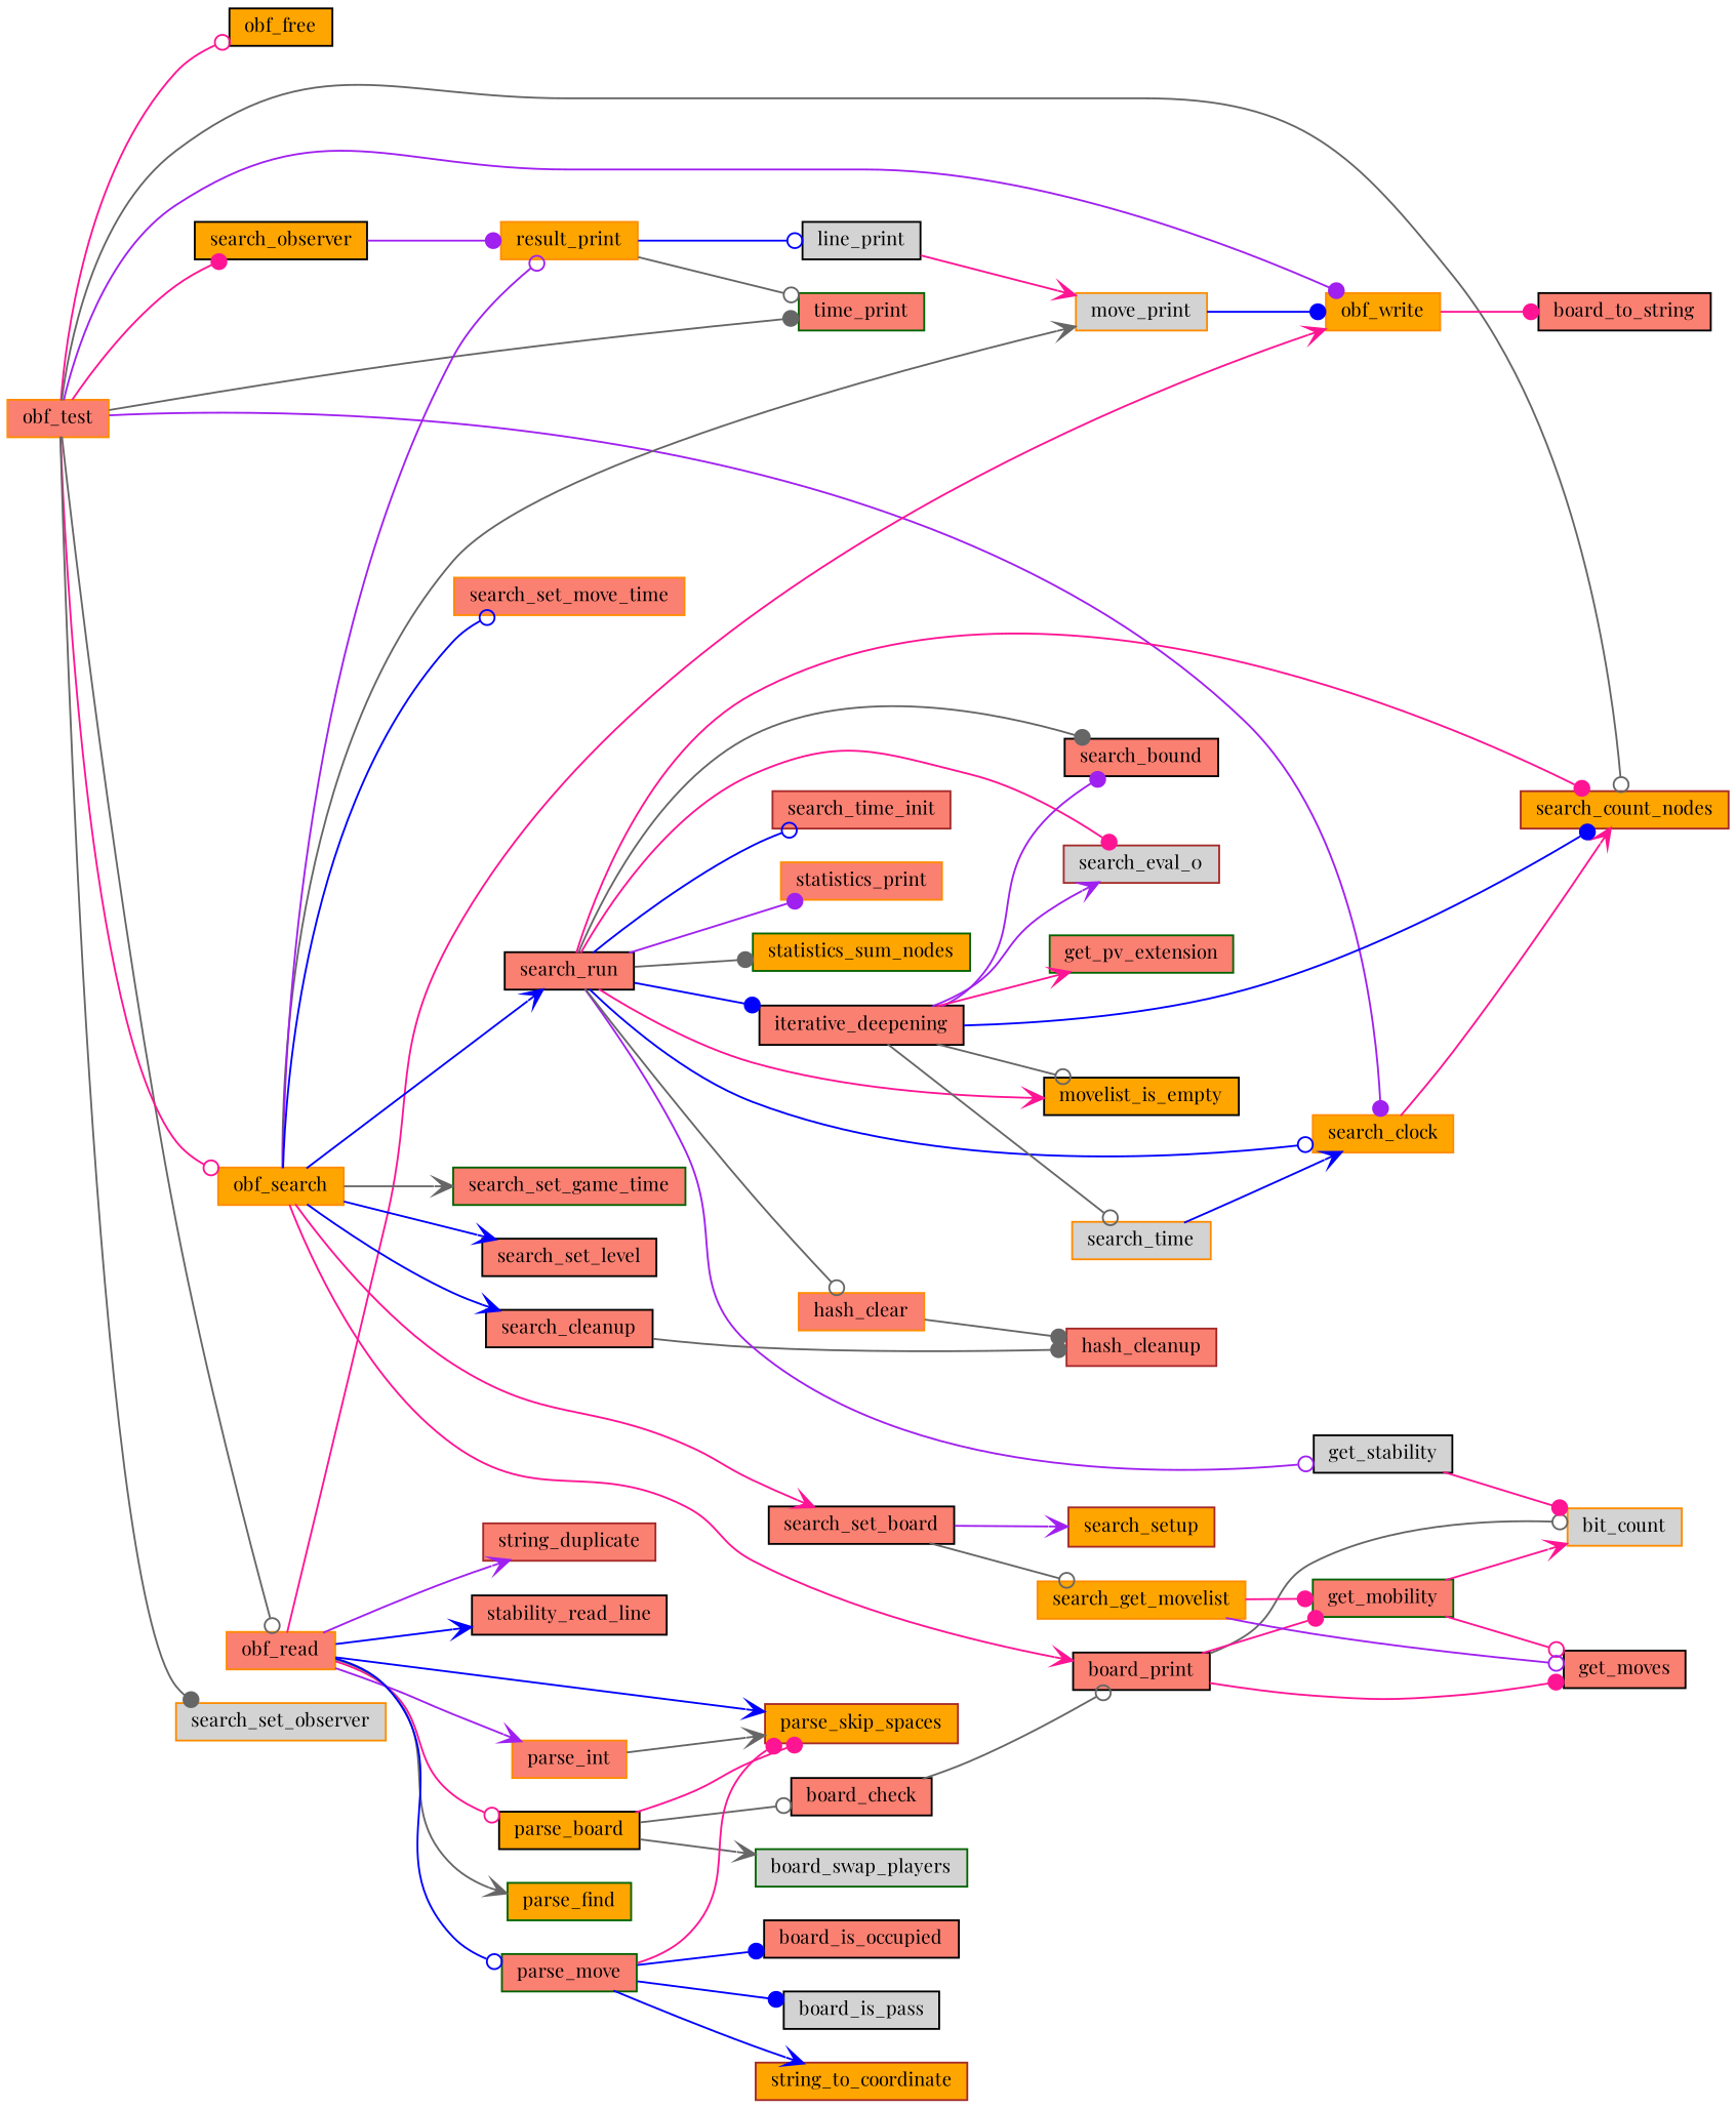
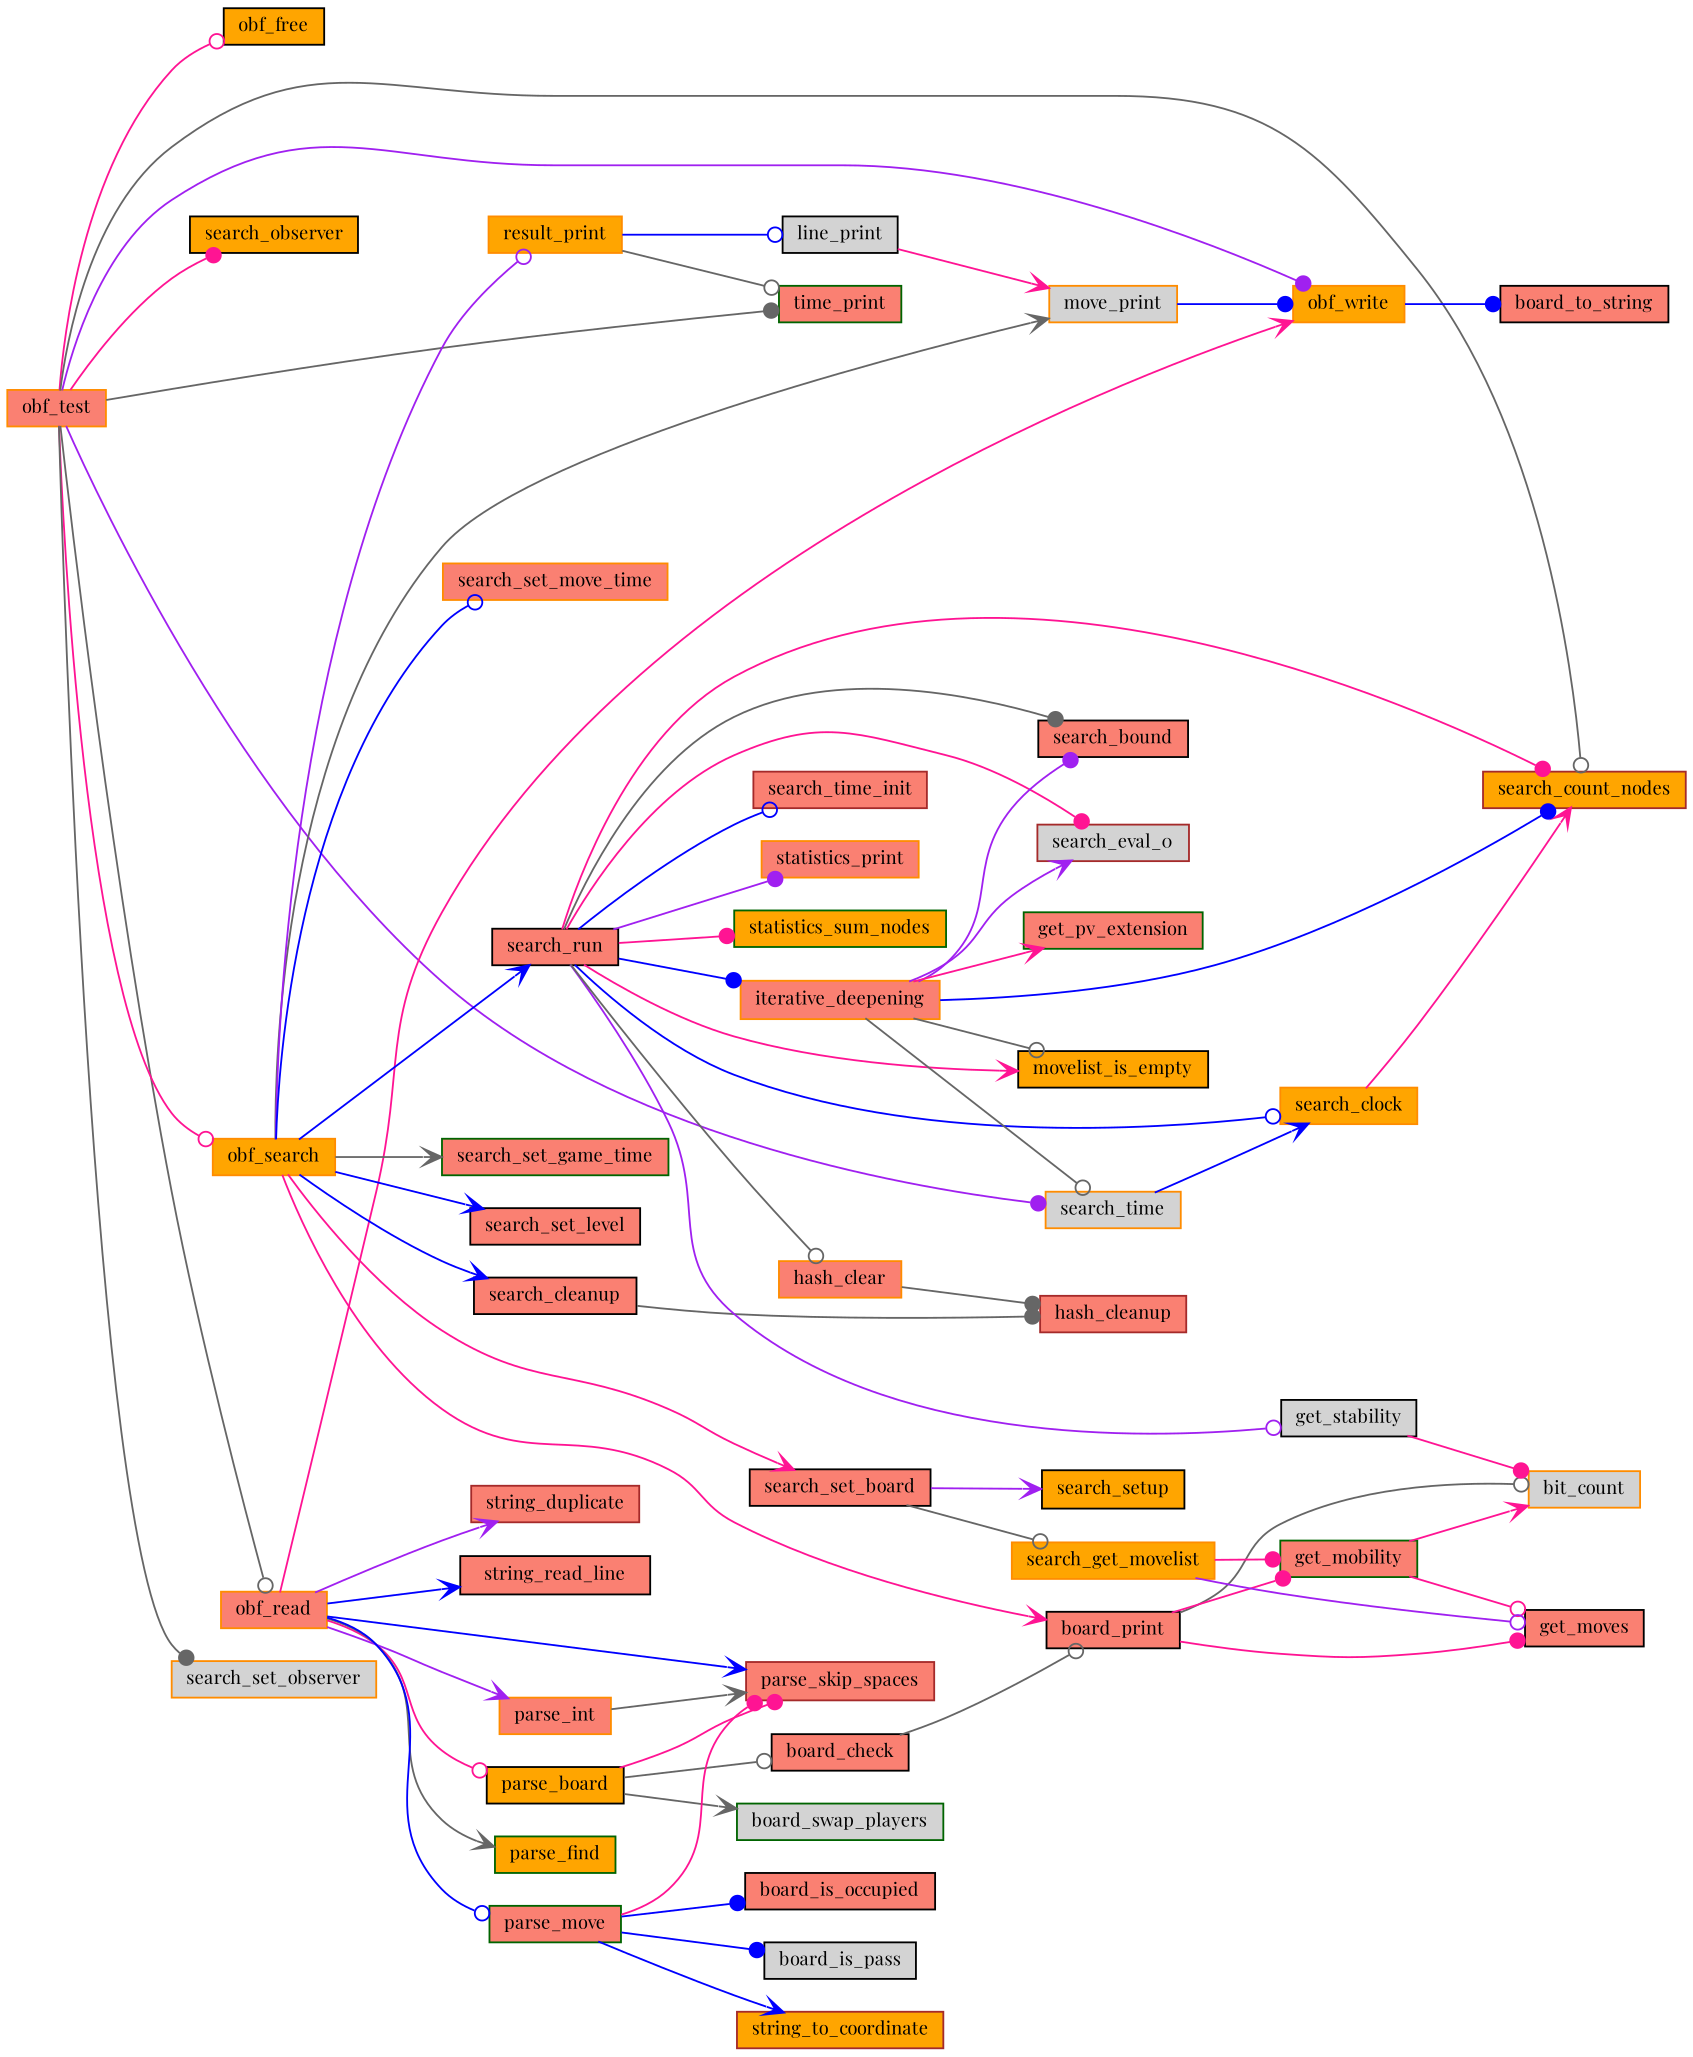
  digraph {
    fontname="Playfair Display"
    rankdir=LR
    node [color=black fillcolor=salmon fontname="Playfair Display" fontsize=10 shape=record style=filled]
    edge [arrowhead=dot color=deeppink fontname="Playfair Display" fontsize=10 labelfontname=FreeSans labelfontsize=10 style=solid]
    n1 [color=darkorange fontcolor=black height=0.2 label=obf_test width=0.4]
    n2 [fillcolor=orange height=0.2 label=obf_free width=0.4]
    n3 [color=darkorange height=0.2 label=obf_read width=0.4]
    n4 [color=darkorange fillcolor=orange height=0.2 label=obf_write width=0.4]
    n5 [color=darkorange fillcolor=orange height=0.2 label=obf_search width=0.4]
    n6 [color=darkgreen height=0.2 label=time_print width=0.4]
    n7 [color=brown fillcolor=orange height=0.2 label=search_count_nodes width=0.4]
    n8 [color=darkorange fillcolor=lightgrey height=0.2 label=search_time width=0.4]
    n9 [fillcolor=orange height=0.2 label=search_observer width=0.4]
    n10 [color=darkorange fillcolor=lightgrey height=0.2 label=search_set_observer width=0.4]
    n11 [fillcolor=orange height=0.2 label=parse_board width=0.4]
-   n12 [color=brown fillcolor=orange height=0.2 label=parse_skip_spaces width=0.4]
+   n12 [color=brown height=0.2 label=parse_skip_spaces width=0.4]
    n13 [color=darkgreen fillcolor=orange height=0.2 label=parse_find width=0.4]
    n14 [color=darkorange height=0.2 label=parse_int width=0.4]
    n15 [color=darkgreen height=0.2 label=parse_move width=0.4]
    n16 [color=brown height=0.2 label=string_duplicate width=0.4]
-   n17 [height=0.2 label=stability_read_line width=0.4]
+   n17 [height=0.2 label=string_read_line width=0.4]
    n18 [height=0.2 label=board_to_string width=0.4]
    n19 [color=darkorange fillcolor=lightgrey height=0.2 label=move_print width=0.4]
    n20 [height=0.2 label=board_print width=0.4]
    n21 [color=darkorange fillcolor=orange height=0.2 label=result_print width=0.4]
    n22 [height=0.2 label=search_cleanup width=0.4]
    n23 [height=0.2 label=search_run width=0.4]
    n24 [height=0.2 label=search_set_board width=0.4]
    n25 [color=darkgreen height=0.2 label=search_set_game_time width=0.4]
    n26 [height=0.2 label=search_set_level width=0.4]
    n27 [color=darkorange height=0.2 label=search_set_move_time width=0.4]
    n28 [color=darkorange fillcolor=orange height=0.2 label=search_clock width=0.4]
    n29 [height=0.2 label=board_check width=0.4]
    n30 [color=darkgreen fillcolor=lightgrey height=0.2 label=board_swap_players width=0.4]
    n31 [height=0.2 label=board_is_occupied width=0.4]
    n32 [fillcolor=lightgrey height=0.2 label=board_is_pass width=0.4]
    n33 [color=brown fillcolor=orange height=0.2 label=string_to_coordinate width=0.4]
    n34 [color=darkorange fillcolor=lightgrey height=0.2 label=bit_count width=0.4]
    n35 [color=darkgreen height=0.2 label=get_mobility width=0.4]
    n36 [height=0.2 label=get_moves width=0.4]
    n37 [fillcolor=lightgrey height=0.2 label=line_print width=0.4]
    n38 [color=brown height=0.2 label=hash_cleanup width=0.4]
    n39 [fillcolor=lightgrey height=0.2 label=get_stability width=0.4]
    n40 [color=darkorange height=0.2 label=hash_clear width=0.4]
-   n41 [height=0.2 label=iterative_deepening width=0.4]
+   n41 [color=darkorange height=0.2 label=iterative_deepening width=0.4]
    n42 [fillcolor=orange height=0.2 label=movelist_is_empty width=0.4]
    n43 [height=0.2 label=search_bound width=0.4]
    n44 [color=brown fillcolor=lightgrey height=0.2 label=search_eval_0 width=0.4]
    n45 [color=brown height=0.2 label=search_time_init width=0.4]
    n46 [color=darkorange height=0.2 label=statistics_print width=0.4]
    n47 [color=darkgreen fillcolor=orange height=0.2 label=statistics_sum_nodes width=0.4]
    n48 [color=darkorange fillcolor=orange height=0.2 label=search_get_movelist width=0.4]
-   n49 [color=brown fillcolor=orange height=0.2 label=search_setup width=0.4]
+   n49 [fillcolor=orange height=0.2 label=search_setup width=0.4]
    n50 [color=darkgreen height=0.2 label=get_pv_extension width=0.4]
    n1 -> n2 [arrowhead=odot]
    n1 -> n3 [arrowhead=odot color=gray40]
    n1 -> n4 [color=purple]
    n1 -> n5 [arrowhead=odot]
    n1 -> n6 [color=gray40]
    n1 -> n7 [arrowhead=odot color=gray40]
-   n1 -> n28 [color=purple]
+   n1 -> n8 [color=purple]
    n1 -> n9
    n1 -> n10 [color=gray40]
    n3 -> n4 [arrowhead=vee]
    n3 -> n11 [arrowhead=odot]
    n3 -> n12 [arrowhead=vee color=blue]
    n3 -> n13 [arrowhead=vee color=gray40]
    n3 -> n14 [arrowhead=vee color=purple]
    n3 -> n15 [arrowhead=odot color=blue]
    n3 -> n16 [arrowhead=vee color=purple]
    n3 -> n17 [arrowhead=vee color=blue]
-   n4 -> n18
+   n4 -> n18 [color=blue]
    n5 -> n19 [arrowhead=vee color=gray40]
    n5 -> n20 [arrowhead=vee]
    n5 -> n21 [arrowhead=odot color=purple]
    n5 -> n22 [arrowhead=vee color=blue]
    n5 -> n23 [arrowhead=vee color=blue]
    n5 -> n24 [arrowhead=vee]
    n5 -> n25 [arrowhead=vee color=gray40]
    n5 -> n26 [arrowhead=vee color=blue]
    n5 -> n27 [arrowhead=odot color=blue]
    n8 -> n28 [arrowhead=vee color=blue]
-   n9 -> n21 [color=purple]
    n11 -> n12
    n11 -> n29 [arrowhead=odot color=gray40]
    n11 -> n30 [arrowhead=vee color=gray40]
    n14 -> n12 [arrowhead=vee color=gray40]
    n15 -> n12
    n15 -> n31 [color=blue]
    n15 -> n32 [color=blue]
    n15 -> n33 [arrowhead=vee color=blue]
    n19 -> n4 [color=blue]
    n20 -> n34 [arrowhead=odot color=gray40]
    n20 -> n35
    n20 -> n36
    n21 -> n6 [arrowhead=odot color=gray40]
    n21 -> n37 [arrowhead=odot color=blue]
    n22 -> n38 [color=gray40]
    n23 -> n7
    n23 -> n28 [arrowhead=odot color=blue]
    n23 -> n39 [arrowhead=odot color=purple]
    n23 -> n40 [arrowhead=odot color=gray40]
    n23 -> n41 [color=blue]
    n23 -> n42 [arrowhead=vee]
    n23 -> n43 [color=gray40]
    n23 -> n44
    n23 -> n45 [arrowhead=odot color=blue]
    n23 -> n46 [color=purple]
-   n23 -> n47 [color=gray40]
+   n23 -> n47
    n24 -> n48 [arrowhead=odot color=gray40]
    n24 -> n49 [arrowhead=vee color=purple]
    n28 -> n7 [arrowhead=vee]
    n29 -> n20 [arrowhead=odot color=gray40]
    n35 -> n34 [arrowhead=vee]
    n35 -> n36 [arrowhead=odot]
    n37 -> n19 [arrowhead=vee]
    n39 -> n34
    n40 -> n38 [color=gray40]
    n41 -> n7 [color=blue]
    n41 -> n8 [arrowhead=odot color=gray40]
    n41 -> n42 [arrowhead=odot color=gray40]
    n41 -> n43 [color=purple]
    n41 -> n44 [arrowhead=vee color=purple]
    n41 -> n50 [arrowhead=vee]
    n48 -> n35
    n48 -> n36 [arrowhead=odot color=purple]
  }
